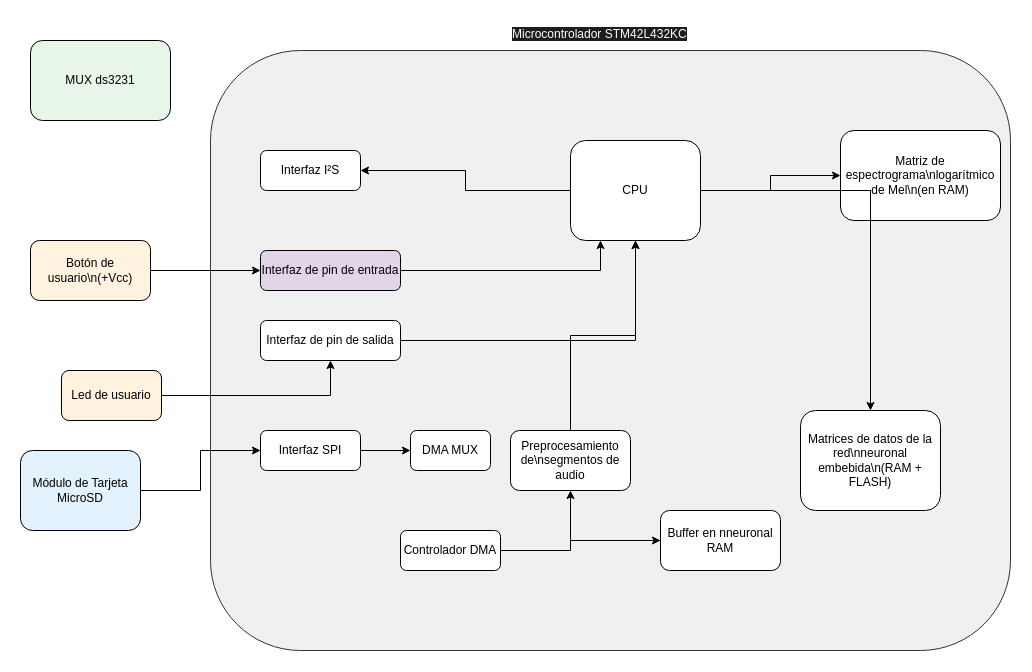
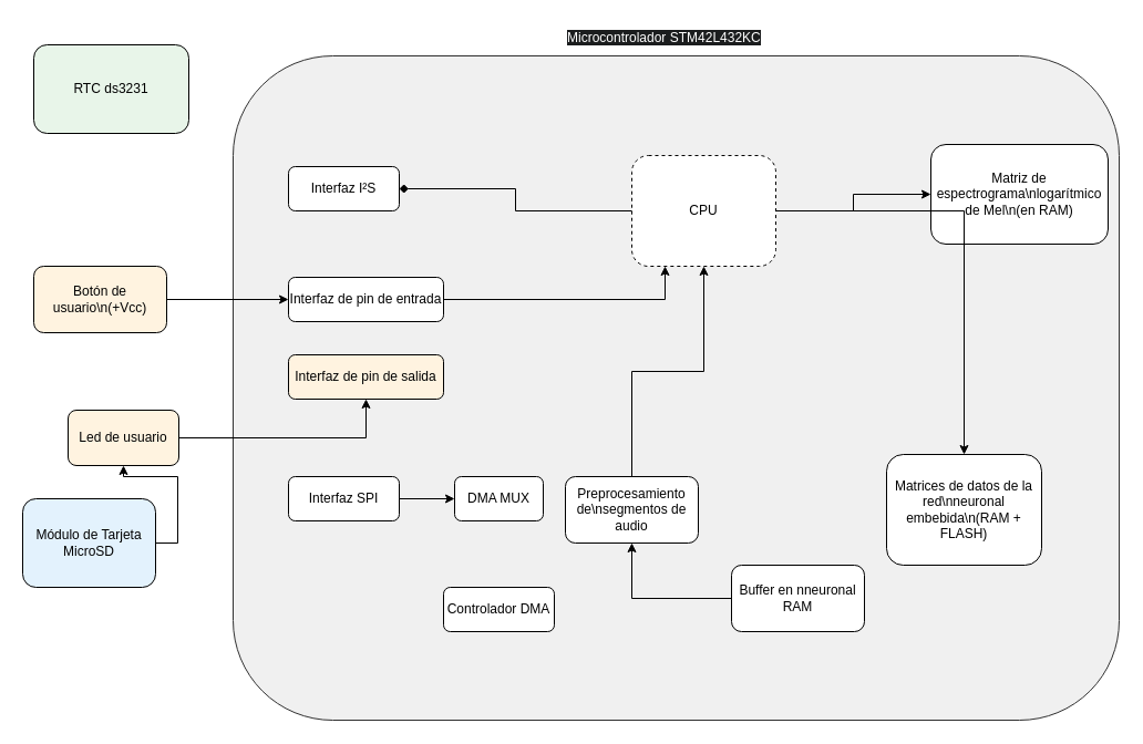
  <mxCell id="0" />
  <mxCell id="1" parent="0" />
  <mxCell id="2" value="" style="rounded=1;whiteSpace=wrap;fillColor=#f0f0f0;strokeColor=#333333;" vertex="1" parent="1"><mxGeometry x="210" y="50" width="800" height="600" as="geometry" /></mxCell>
- <mxCell id="3" value="CPU" style="rounded=1;whiteSpace=wrap;" vertex="1" parent="2"><mxGeometry x="360" y="90" width="130" height="100" as="geometry" /></mxCell>
+ <mxCell id="3" value="CPU" style="rounded=1;whiteSpace=wrap;dashed=1;" vertex="1" parent="2"><mxGeometry x="360" y="90" width="130" height="100" as="geometry" /></mxCell>
  <mxCell id="4" value="Interfaz I²S" style="rounded=1;whiteSpace=wrap;" vertex="1" parent="2"><mxGeometry x="50" y="100" width="100" height="40" as="geometry" /></mxCell>
- <mxCell id="5" value="Interfaz de pin de entrada" style="rounded=1;whiteSpace=wrap;fillColor=#e1d5e7;" vertex="1" parent="2"><mxGeometry x="50" y="200" width="140" height="40" as="geometry" /></mxCell>
- <mxCell id="6" value="Interfaz de pin de salida" style="rounded=1;whiteSpace=wrap;" vertex="1" parent="2"><mxGeometry x="50" y="270" width="140" height="40" as="geometry" /></mxCell>
+ <mxCell id="5" value="Interfaz de pin de entrada" style="rounded=1;whiteSpace=wrap;" vertex="1" parent="2"><mxGeometry x="50" y="200" width="140" height="40" as="geometry" /></mxCell>
+ <mxCell id="6" value="Interfaz de pin de salida" style="rounded=1;whiteSpace=wrap;fillColor=#fff3e0;" vertex="1" parent="2"><mxGeometry x="50" y="270" width="140" height="40" as="geometry" /></mxCell>
  <mxCell id="7" value="Interfaz SPI" style="rounded=1;whiteSpace=wrap;" vertex="1" parent="2"><mxGeometry x="50" y="380" width="100" height="40" as="geometry" /></mxCell>
  <mxCell id="8" value="DMA MUX" style="rounded=1;whiteSpace=wrap;" vertex="1" parent="2"><mxGeometry x="200" y="380" width="80" height="40" as="geometry" /></mxCell>
  <mxCell id="9" value="Controlador DMA" style="rounded=1;whiteSpace=wrap;" vertex="1" parent="2"><mxGeometry x="190" y="480" width="100" height="40" as="geometry" /></mxCell>
  <mxCell id="10" value="Buffer en nneuronal RAM" style="rounded=1;whiteSpace=wrap;" vertex="1" parent="2"><mxGeometry x="450" y="460" width="120" height="60" as="geometry" /></mxCell>
  <mxCell id="11" value="Preprocesamiento de\nsegmentos de audio" style="rounded=1;whiteSpace=wrap;" vertex="1" parent="2"><mxGeometry x="300" y="380" width="120" height="60" as="geometry" /></mxCell>
  <mxCell id="12" value="Matriz de espectrograma\nlogarítmico de Mel\n(en RAM)" style="rounded=1;whiteSpace=wrap;" vertex="1" parent="2"><mxGeometry x="630" y="80" width="160" height="90" as="geometry" /></mxCell>
  <mxCell id="13" value="Matrices de datos de la red\nneuronal embebida\n(RAM + FLASH)" style="rounded=1;whiteSpace=wrap;" vertex="1" parent="2"><mxGeometry x="590" y="360" width="140" height="100" as="geometry" /></mxCell>
  <mxCell id="14" style="edgeStyle=orthogonalEdgeStyle;rounded=0;" edge="1" parent="2" source="7" target="8"><mxGeometry relative="1" as="geometry" /></mxCell>
- <mxCell id="15" style="edgeStyle=orthogonalEdgeStyle;rounded=0;" edge="1" parent="2" source="9" target="10"><mxGeometry relative="1" as="geometry"><Array as="points"><mxPoint x="360" y="500" /><mxPoint x="360" y="490" /></Array></mxGeometry></mxCell>
  <mxCell id="16" style="edgeStyle=orthogonalEdgeStyle;rounded=0;" edge="1" parent="2" source="10" target="11"><mxGeometry relative="1" as="geometry" /></mxCell>
  <mxCell id="17" style="edgeStyle=orthogonalEdgeStyle;rounded=0;" edge="1" parent="2" source="11" target="3"><mxGeometry relative="1" as="geometry" /></mxCell>
  <mxCell id="18" style="edgeStyle=orthogonalEdgeStyle;rounded=0;" edge="1" parent="2" source="3" target="12"><mxGeometry relative="1" as="geometry" /></mxCell>
  <mxCell id="19" style="edgeStyle=orthogonalEdgeStyle;rounded=0;" edge="1" parent="2" source="3" target="13"><mxGeometry relative="1" as="geometry" /></mxCell>
- <mxCell id="20" style="edgeStyle=orthogonalEdgeStyle;rounded=0;" edge="1" parent="2" source="3" target="4"><mxGeometry relative="1" as="geometry" /></mxCell>
+ <mxCell id="20" style="edgeStyle=orthogonalEdgeStyle;rounded=0;endArrow=diamond;" edge="1" parent="2" source="3" target="4"><mxGeometry relative="1" as="geometry" /></mxCell>
  <mxCell id="21" style="edgeStyle=orthogonalEdgeStyle;rounded=0;" edge="1" parent="2" source="5"><mxGeometry relative="1" as="geometry"><mxPoint x="390" y="190" as="targetPoint" /><Array as="points"><mxPoint x="390" y="220" /><mxPoint x="390" y="190" /></Array></mxGeometry></mxCell>
- <mxCell id="22" value="MUX ds3231" style="rounded=1;whiteSpace=wrap;fillColor=#e8f5e9;" vertex="1" parent="1"><mxGeometry x="30" y="40" width="140" height="80" as="geometry" /></mxCell>
+ <mxCell id="22" value="RTC ds3231" style="rounded=1;whiteSpace=wrap;fillColor=#e8f5e9;" vertex="1" parent="1"><mxGeometry x="30" y="40" width="140" height="80" as="geometry" /></mxCell>
  <mxCell id="23" value="Botón de usuario\n(+Vcc)" style="rounded=1;whiteSpace=wrap;fillColor=#fff3e0;" vertex="1" parent="1"><mxGeometry x="30" y="240" width="120" height="60" as="geometry" /></mxCell>
  <mxCell id="24" value="Led de usuario" style="rounded=1;whiteSpace=wrap;fillColor=#fff3e0;" vertex="1" parent="1"><mxGeometry x="61" y="370" width="100" height="50" as="geometry" /></mxCell>
- <mxCell id="25" style="edgeStyle=orthogonalEdgeStyle;rounded=0;orthogonalLoop=1;jettySize=auto;html=1;exitX=1;exitY=0.5;exitDx=0;exitDy=0;entryX=0;entryY=0.5;entryDx=0;entryDy=0;" edge="1" parent="1" source="26" target="7"><mxGeometry relative="1" as="geometry" /></mxCell>
+ <mxCell id="25" style="edgeStyle=orthogonalEdgeStyle;rounded=0;orthogonalLoop=1;jettySize=auto;html=1;exitX=1;exitY=0.5;exitDx=0;exitDy=0;" edge="1" parent="1" source="26" target="24"><mxGeometry relative="1" as="geometry" /></mxCell>
  <mxCell id="26" value="Módulo de Tarjeta MicroSD" style="rounded=1;whiteSpace=wrap;fillColor=#e3f2fd;" vertex="1" parent="1"><mxGeometry x="20" y="450" width="120" height="80" as="geometry" /></mxCell>
- <mxCell id="27" style="edgeStyle=orthogonalEdgeStyle;rounded=0;" edge="1" reversed="1" parent="1" source="6" target="3"><mxGeometry relative="1" as="geometry" /></mxCell>
  <mxCell id="28" style="edgeStyle=orthogonalEdgeStyle;rounded=0;" edge="1" parent="1" source="24" target="6"><mxGeometry relative="1" as="geometry" /></mxCell>
  <mxCell id="29" style="edgeStyle=orthogonalEdgeStyle;rounded=0;" edge="1" parent="1" source="23" target="5"><mxGeometry relative="1" as="geometry" /></mxCell>
  <mxCell id="30" value="&lt;span style=&quot;color: rgb(255, 255, 255); font-family: Helvetica; font-size: 12px; font-style: normal; font-variant-ligatures: normal; font-variant-caps: normal; font-weight: 400; letter-spacing: normal; orphans: 2; text-align: center; text-indent: 0px; text-transform: none; widows: 2; word-spacing: 0px; -webkit-text-stroke-width: 0px; white-space: normal; background-color: rgb(27, 29, 30); text-decoration-thickness: initial; text-decoration-style: initial; text-decoration-color: initial; float: none; display: inline !important;&quot;&gt;Microcontrolador STM42L432KC&lt;/span&gt;" style="text;whiteSpace=wrap;html=1;" vertex="1" parent="1"><mxGeometry x="510" y="20" width="180" height="20" as="geometry" /></mxCell>
